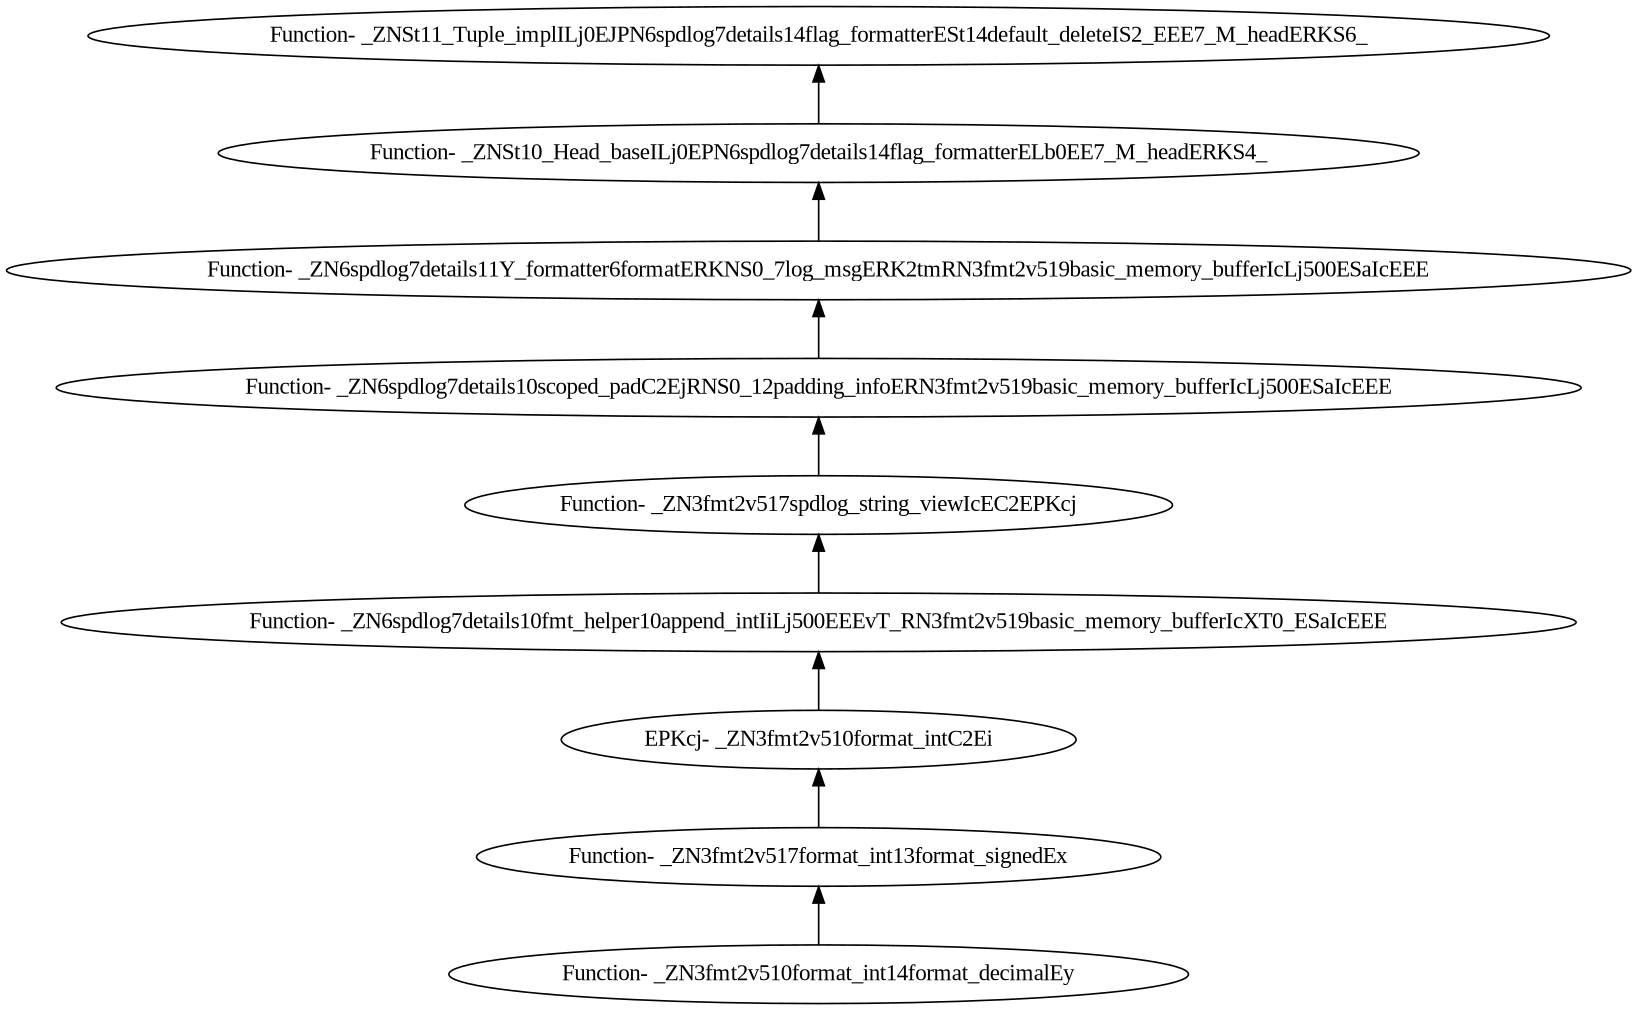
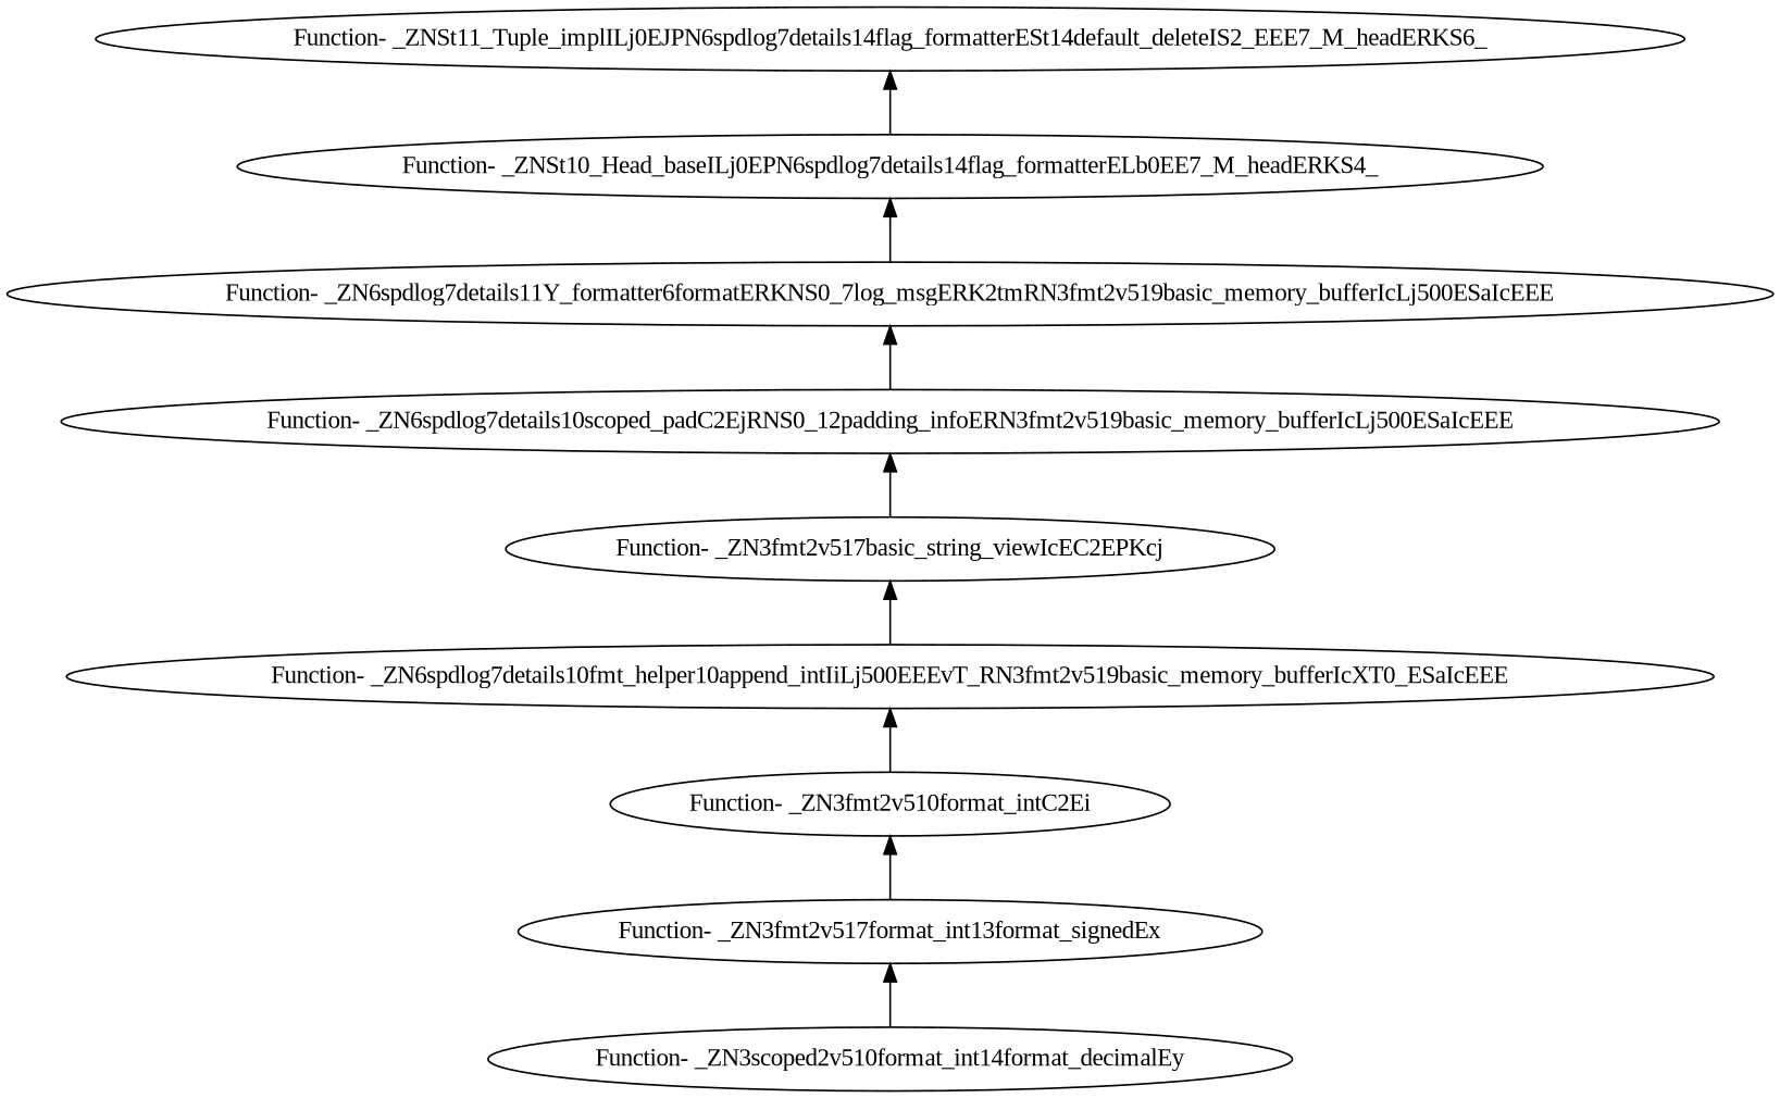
  digraph {
    fontname="Liberation Serif"
    node [fontname="Liberation Serif"]
    edge [dir=back fontname="Liberation Serif"]
    n1 [label="Function- _ZN3fmt2v517format_int13format_signedEx"]
-   "Function- _ZN3fmt2v510format_int14format_decimalEy"
-   "Function- _ZN3fmt2v510format_intC2Ei" [label="EPKcj- _ZN3fmt2v510format_intC2Ei"]
+   "Function- _ZN3fmt2v510format_int14format_decimalEy" [label="Function- _ZN3scoped2v510format_int14format_decimalEy"]
+   "Function- _ZN3fmt2v510format_intC2Ei"
    "Function- _ZN6spdlog7details10fmt_helper10append_intIiLj500EEEvT_RN3fmt2v519basic_memory_bufferIcXT0_ESaIcEEE"
-   "Function- _ZN3fmt2v517basic_string_viewIcEC2EPKcj" [label="Function- _ZN3fmt2v517spdlog_string_viewIcEC2EPKcj"]
+   "Function- _ZN3fmt2v517basic_string_viewIcEC2EPKcj"
    "Function- _ZN6spdlog7details10scoped_padC2EjRNS0_12padding_infoERN3fmt2v519basic_memory_bufferIcLj500ESaIcEEE"
    "Function- _ZN6spdlog7details11Y_formatter6formatERKNS0_7log_msgERK2tmRN3fmt2v519basic_memory_bufferIcLj500ESaIcEEE"
    "Function- _ZNSt10_Head_baseILj0EPN6spdlog7details14flag_formatterELb0EE7_M_headERKS4_"
    "Function- _ZNSt11_Tuple_implILj0EJPN6spdlog7details14flag_formatterESt14default_deleteIS2_EEE7_M_headERKS6_"
    n1 -> "Function- _ZN3fmt2v510format_int14format_decimalEy"
    "Function- _ZN3fmt2v510format_intC2Ei" -> n1
    "Function- _ZN6spdlog7details10fmt_helper10append_intIiLj500EEEvT_RN3fmt2v519basic_memory_bufferIcXT0_ESaIcEEE" -> "Function- _ZN3fmt2v510format_intC2Ei"
    "Function- _ZN3fmt2v517basic_string_viewIcEC2EPKcj" -> "Function- _ZN6spdlog7details10fmt_helper10append_intIiLj500EEEvT_RN3fmt2v519basic_memory_bufferIcXT0_ESaIcEEE"
    "Function- _ZN6spdlog7details10scoped_padC2EjRNS0_12padding_infoERN3fmt2v519basic_memory_bufferIcLj500ESaIcEEE" -> "Function- _ZN3fmt2v517basic_string_viewIcEC2EPKcj"
    "Function- _ZN6spdlog7details11Y_formatter6formatERKNS0_7log_msgERK2tmRN3fmt2v519basic_memory_bufferIcLj500ESaIcEEE" -> "Function- _ZN6spdlog7details10scoped_padC2EjRNS0_12padding_infoERN3fmt2v519basic_memory_bufferIcLj500ESaIcEEE"
    "Function- _ZNSt10_Head_baseILj0EPN6spdlog7details14flag_formatterELb0EE7_M_headERKS4_" -> "Function- _ZN6spdlog7details11Y_formatter6formatERKNS0_7log_msgERK2tmRN3fmt2v519basic_memory_bufferIcLj500ESaIcEEE"
    "Function- _ZNSt11_Tuple_implILj0EJPN6spdlog7details14flag_formatterESt14default_deleteIS2_EEE7_M_headERKS6_" -> "Function- _ZNSt10_Head_baseILj0EPN6spdlog7details14flag_formatterELb0EE7_M_headERKS4_"
  }
